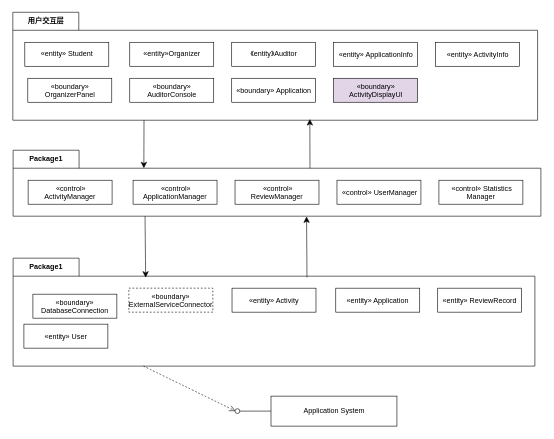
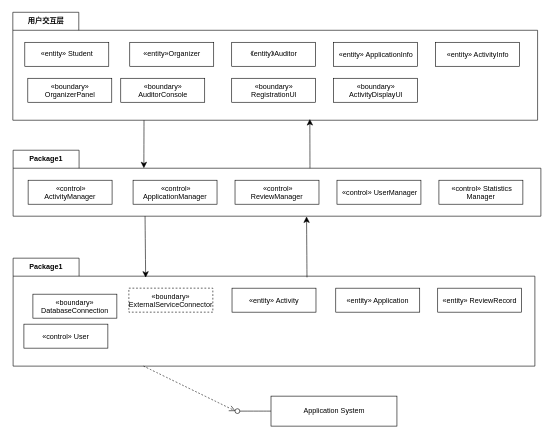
  <mxCell id="0" />
  <mxCell id="1" parent="0" />
  <mxCell id="2" value="用户交互层" style="shape=folder;fontStyle=1;tabWidth=110;tabHeight=30;tabPosition=left;html=1;boundedLbl=1;labelInHeader=1;container=1;collapsible=0;recursiveResize=0;whiteSpace=wrap;" vertex="1" parent="1"><mxGeometry x="20.5" y="20" width="875" height="180" as="geometry" /></mxCell>
  <mxCell id="3" value="«entity» Student" style="html=1;whiteSpace=wrap;" vertex="1" parent="2"><mxGeometry width="140" height="40" relative="1" as="geometry"><mxPoint x="20" y="50" as="offset" /></mxGeometry></mxCell>
  <mxCell id="4" value="«entity»Organizer" style="html=1;whiteSpace=wrap;" vertex="1" parent="2"><mxGeometry x="195" y="50.0" width="140" height="40" as="geometry" /></mxCell>
  <mxCell id="5" value="《entity》Auditor" style="html=1;whiteSpace=wrap;" vertex="1" parent="2"><mxGeometry x="365" y="50.0" width="140" height="40" as="geometry" /></mxCell>
  <mxCell id="6" value="&lt;p style=&quot;margin: 0px; font-style: normal; font-variant-caps: normal; font-stretch: normal; line-height: normal; font-size-adjust: none; font-kerning: auto; font-variant-alternates: normal; font-variant-ligatures: normal; font-variant-numeric: normal; font-variant-east-asian: normal; font-variant-position: normal; font-variant-emoji: normal; font-feature-settings: normal; font-optical-sizing: auto; font-variation-settings: normal;&quot;&gt;«entity» ApplicationInfo&lt;/p&gt;" style="html=1;whiteSpace=wrap;" vertex="1" parent="2"><mxGeometry x="535" y="50.0" width="140" height="40" as="geometry" /></mxCell>
  <mxCell id="7" value="&lt;p style=&quot;margin: 0px; font-style: normal; font-variant-caps: normal; font-stretch: normal; line-height: normal; font-size-adjust: none; font-kerning: auto; font-variant-alternates: normal; font-variant-ligatures: normal; font-variant-numeric: normal; font-variant-east-asian: normal; font-variant-position: normal; font-variant-emoji: normal; font-feature-settings: normal; font-optical-sizing: auto; font-variation-settings: normal;&quot;&gt;«entity» ActivityInfo&lt;/p&gt;" style="html=1;whiteSpace=wrap;" vertex="1" parent="2"><mxGeometry x="705" y="50.0" width="140" height="40" as="geometry" /></mxCell>
- <mxCell id="8" value="&lt;p style=&quot;margin: 0px; font-style: normal; font-variant-caps: normal; font-stretch: normal; line-height: normal; font-size-adjust: none; font-kerning: auto; font-variant-alternates: normal; font-variant-ligatures: normal; font-variant-numeric: normal; font-variant-east-asian: normal; font-variant-position: normal; font-variant-emoji: normal; font-feature-settings: normal; font-optical-sizing: auto; font-variation-settings: normal;&quot;&gt;«boundary» ActivityDisplayUl&lt;/p&gt;" style="html=1;whiteSpace=wrap;fillColor=#e1d5e7;" vertex="1" parent="2"><mxGeometry x="535" y="110.0" width="140" height="40" as="geometry" /></mxCell>
+ <mxCell id="8" value="&lt;p style=&quot;margin: 0px; font-style: normal; font-variant-caps: normal; font-stretch: normal; line-height: normal; font-size-adjust: none; font-kerning: auto; font-variant-alternates: normal; font-variant-ligatures: normal; font-variant-numeric: normal; font-variant-east-asian: normal; font-variant-position: normal; font-variant-emoji: normal; font-feature-settings: normal; font-optical-sizing: auto; font-variation-settings: normal;&quot;&gt;«boundary» ActivityDisplayUl&lt;/p&gt;" style="html=1;whiteSpace=wrap;" vertex="1" parent="2"><mxGeometry x="535" y="110.0" width="140" height="40" as="geometry" /></mxCell>
  <mxCell id="9" value="&lt;p style=&quot;margin: 0px; font-style: normal; font-variant-caps: normal; font-stretch: normal; line-height: normal; font-size-adjust: none; font-kerning: auto; font-variant-alternates: normal; font-variant-ligatures: normal; font-variant-numeric: normal; font-variant-east-asian: normal; font-variant-position: normal; font-variant-emoji: normal; font-feature-settings: normal; font-optical-sizing: auto; font-variation-settings: normal;&quot;&gt;«boundary» OrganizerPanel&lt;/p&gt;" style="html=1;whiteSpace=wrap;" vertex="1" parent="2"><mxGeometry x="25" y="110.0" width="140" height="40" as="geometry" /></mxCell>
- <mxCell id="10" value="&lt;p style=&quot;margin: 0px; font-style: normal; font-variant-caps: normal; font-stretch: normal; line-height: normal; font-size-adjust: none; font-kerning: auto; font-variant-alternates: normal; font-variant-ligatures: normal; font-variant-numeric: normal; font-variant-east-asian: normal; font-variant-position: normal; font-variant-emoji: normal; font-feature-settings: normal; font-optical-sizing: auto; font-variation-settings: normal;&quot;&gt;«boundary» AuditorConsole&lt;/p&gt;" style="html=1;whiteSpace=wrap;" vertex="1" parent="2"><mxGeometry x="195" y="110.0" width="140" height="40" as="geometry" /></mxCell>
- <mxCell id="11" value="&lt;p style=&quot;margin: 0px; font-style: normal; font-variant-caps: normal; font-stretch: normal; line-height: normal; font-size-adjust: none; font-kerning: auto; font-variant-alternates: normal; font-variant-ligatures: normal; font-variant-numeric: normal; font-variant-east-asian: normal; font-variant-position: normal; font-variant-emoji: normal; font-feature-settings: normal; font-optical-sizing: auto; font-variation-settings: normal;&quot;&gt;«boundary» Application&lt;/p&gt;" style="html=1;whiteSpace=wrap;" vertex="1" parent="2"><mxGeometry x="365" y="110.0" width="140" height="40" as="geometry" /></mxCell>
+ <mxCell id="10" value="&lt;p style=&quot;margin: 0px; font-style: normal; font-variant-caps: normal; font-stretch: normal; line-height: normal; font-size-adjust: none; font-kerning: auto; font-variant-alternates: normal; font-variant-ligatures: normal; font-variant-numeric: normal; font-variant-east-asian: normal; font-variant-position: normal; font-variant-emoji: normal; font-feature-settings: normal; font-optical-sizing: auto; font-variation-settings: normal;&quot;&gt;«boundary» AuditorConsole&lt;/p&gt;" style="html=1;whiteSpace=wrap;" vertex="1" parent="2"><mxGeometry x="180" y="110.0" width="140" height="40" as="geometry" /></mxCell>
+ <mxCell id="11" value="&lt;p style=&quot;margin: 0px; font-style: normal; font-variant-caps: normal; font-stretch: normal; line-height: normal; font-size-adjust: none; font-kerning: auto; font-variant-alternates: normal; font-variant-ligatures: normal; font-variant-numeric: normal; font-variant-east-asian: normal; font-variant-position: normal; font-variant-emoji: normal; font-feature-settings: normal; font-optical-sizing: auto; font-variation-settings: normal;&quot;&gt;«boundary» RegistrationUl&lt;/p&gt;" style="html=1;whiteSpace=wrap;" vertex="1" parent="2"><mxGeometry x="365" y="110.0" width="140" height="40" as="geometry" /></mxCell>
  <mxCell id="12" value="Package1" style="shape=folder;fontStyle=1;tabWidth=110;tabHeight=30;tabPosition=left;html=1;boundedLbl=1;labelInHeader=1;container=1;collapsible=0;recursiveResize=0;whiteSpace=wrap;" vertex="1" parent="1"><mxGeometry x="21" y="250" width="880" height="110" as="geometry" /></mxCell>
  <mxCell id="13" value="&lt;p style=&quot;margin: 0px; font-style: normal; font-variant-caps: normal; font-stretch: normal; line-height: normal; font-size-adjust: none; font-kerning: auto; font-variant-alternates: normal; font-variant-ligatures: normal; font-variant-numeric: normal; font-variant-east-asian: normal; font-variant-position: normal; font-variant-emoji: normal; font-feature-settings: normal; font-optical-sizing: auto; font-variation-settings: normal;&quot;&gt;&amp;nbsp;«control» ActivityManager&lt;br&gt;&lt;/p&gt;" style="html=1;whiteSpace=wrap;" vertex="1" parent="12"><mxGeometry x="25" y="50.0" width="140" height="40" as="geometry" /></mxCell>
  <mxCell id="14" value="&lt;p style=&quot;margin: 0px; font-style: normal; font-variant-caps: normal; font-stretch: normal; line-height: normal; font-size-adjust: none; font-kerning: auto; font-variant-alternates: normal; font-variant-ligatures: normal; font-variant-numeric: normal; font-variant-east-asian: normal; font-variant-position: normal; font-variant-emoji: normal; font-feature-settings: normal; font-optical-sizing: auto; font-variation-settings: normal;&quot;&gt;&amp;nbsp;«control» ApplicationManager&lt;br&gt;&lt;/p&gt;" style="html=1;whiteSpace=wrap;" vertex="1" parent="12"><mxGeometry x="200" y="50.0" width="140" height="40" as="geometry" /></mxCell>
  <mxCell id="15" value="&lt;p style=&quot;margin: 0px; font-style: normal; font-variant-caps: normal; font-stretch: normal; line-height: normal; font-size-adjust: none; font-kerning: auto; font-variant-alternates: normal; font-variant-ligatures: normal; font-variant-numeric: normal; font-variant-east-asian: normal; font-variant-position: normal; font-variant-emoji: normal; font-feature-settings: normal; font-optical-sizing: auto; font-variation-settings: normal;&quot;&gt;&amp;nbsp;«control» ReviewManager&lt;br&gt;&lt;/p&gt;" style="html=1;whiteSpace=wrap;" vertex="1" parent="12"><mxGeometry x="370" y="50.0" width="140" height="40" as="geometry" /></mxCell>
  <mxCell id="16" value="&lt;p style=&quot;margin: 0px; font-style: normal; font-variant-caps: normal; font-stretch: normal; line-height: normal; font-size-adjust: none; font-kerning: auto; font-variant-alternates: normal; font-variant-ligatures: normal; font-variant-numeric: normal; font-variant-east-asian: normal; font-variant-position: normal; font-variant-emoji: normal; font-feature-settings: normal; font-optical-sizing: auto; font-variation-settings: normal;&quot;&gt;&amp;nbsp;«control» UserManager&lt;br&gt;&lt;/p&gt;" style="html=1;whiteSpace=wrap;" vertex="1" parent="12"><mxGeometry x="540" y="50" width="140" height="40" as="geometry" /></mxCell>
  <mxCell id="17" value="&lt;p style=&quot;margin: 0px; font-style: normal; font-variant-caps: normal; font-stretch: normal; line-height: normal; font-size-adjust: none; font-kerning: auto; font-variant-alternates: normal; font-variant-ligatures: normal; font-variant-numeric: normal; font-variant-east-asian: normal; font-variant-position: normal; font-variant-emoji: normal; font-feature-settings: normal; font-optical-sizing: auto; font-variation-settings: normal;&quot;&gt;&amp;nbsp;«control» Statistics Manager&lt;br&gt;&lt;/p&gt;" style="html=1;whiteSpace=wrap;" vertex="1" parent="12"><mxGeometry x="710" y="50.0" width="140" height="40" as="geometry" /></mxCell>
  <mxCell id="18" value="Package1" style="shape=folder;fontStyle=1;tabWidth=110;tabHeight=30;tabPosition=left;html=1;boundedLbl=1;labelInHeader=1;container=1;collapsible=0;recursiveResize=0;whiteSpace=wrap;" vertex="1" parent="1"><mxGeometry x="21" y="430" width="870" height="180" as="geometry" /></mxCell>
  <mxCell id="19" value="&lt;p style=&quot;margin: 0px; font-style: normal; font-variant-caps: normal; font-stretch: normal; line-height: normal; font-size-adjust: none; font-kerning: auto; font-variant-alternates: normal; font-variant-ligatures: normal; font-variant-numeric: normal; font-variant-east-asian: normal; font-variant-position: normal; font-variant-emoji: normal; font-feature-settings: normal; font-optical-sizing: auto; font-variation-settings: normal;&quot;&gt;«boundary» DatabaseConnection&lt;br&gt;&lt;/p&gt;" style="html=1;whiteSpace=wrap;" vertex="1" parent="18"><mxGeometry x="33" y="60" width="140" height="40" as="geometry" /></mxCell>
  <mxCell id="20" value="&lt;p style=&quot;margin: 0px; font-style: normal; font-variant-caps: normal; font-stretch: normal; line-height: normal; font-size-adjust: none; font-kerning: auto; font-variant-alternates: normal; font-variant-ligatures: normal; font-variant-numeric: normal; font-variant-east-asian: normal; font-variant-position: normal; font-variant-emoji: normal; font-feature-settings: normal; font-optical-sizing: auto; font-variation-settings: normal;&quot;&gt;«boundary» ExternalServiceConnector&lt;br&gt;&lt;/p&gt;" style="html=1;whiteSpace=wrap;dashed=1;" vertex="1" parent="18"><mxGeometry x="193" y="50.0" width="140" height="40" as="geometry" /></mxCell>
  <mxCell id="21" value="&lt;p style=&quot;margin: 0px; font-style: normal; font-variant-caps: normal; font-stretch: normal; line-height: normal; font-size-adjust: none; font-kerning: auto; font-variant-alternates: normal; font-variant-ligatures: normal; font-variant-numeric: normal; font-variant-east-asian: normal; font-variant-position: normal; font-variant-emoji: normal; font-feature-settings: normal; font-optical-sizing: auto; font-variation-settings: normal;&quot;&gt;«entity» Activity&lt;br&gt;&lt;/p&gt;" style="html=1;whiteSpace=wrap;" vertex="1" parent="18"><mxGeometry x="365" y="50.0" width="140" height="40" as="geometry" /></mxCell>
  <mxCell id="22" value="&lt;p style=&quot;margin: 0px; font-style: normal; font-variant-caps: normal; font-stretch: normal; line-height: normal; font-size-adjust: none; font-kerning: auto; font-variant-alternates: normal; font-variant-ligatures: normal; font-variant-numeric: normal; font-variant-east-asian: normal; font-variant-position: normal; font-variant-emoji: normal; font-feature-settings: normal; font-optical-sizing: auto; font-variation-settings: normal;&quot;&gt;«entity» Application&lt;br&gt;&lt;/p&gt;" style="html=1;whiteSpace=wrap;" vertex="1" parent="18"><mxGeometry x="538" y="50.0" width="140" height="40" as="geometry" /></mxCell>
  <mxCell id="23" value="&lt;p style=&quot;margin: 0px; font-style: normal; font-variant-caps: normal; font-stretch: normal; line-height: normal; font-size-adjust: none; font-kerning: auto; font-variant-alternates: normal; font-variant-ligatures: normal; font-variant-numeric: normal; font-variant-east-asian: normal; font-variant-position: normal; font-variant-emoji: normal; font-feature-settings: normal; font-optical-sizing: auto; font-variation-settings: normal;&quot;&gt;«entity» ReviewRecord&lt;br&gt;&lt;/p&gt;" style="html=1;whiteSpace=wrap;" vertex="1" parent="18"><mxGeometry x="708" y="50.0" width="140" height="40" as="geometry" /></mxCell>
- <mxCell id="24" value="&lt;p style=&quot;margin: 0px; font-style: normal; font-variant-caps: normal; font-stretch: normal; line-height: normal; font-size-adjust: none; font-kerning: auto; font-variant-alternates: normal; font-variant-ligatures: normal; font-variant-numeric: normal; font-variant-east-asian: normal; font-variant-position: normal; font-variant-emoji: normal; font-feature-settings: normal; font-optical-sizing: auto; font-variation-settings: normal;&quot;&gt;«entity» User&lt;br&gt;&lt;/p&gt;" style="html=1;whiteSpace=wrap;" vertex="1" parent="18"><mxGeometry x="18" y="110.0" width="140" height="40" as="geometry" /></mxCell>
+ <mxCell id="24" value="&lt;p style=&quot;margin: 0px; font-style: normal; font-variant-caps: normal; font-stretch: normal; line-height: normal; font-size-adjust: none; font-kerning: auto; font-variant-alternates: normal; font-variant-ligatures: normal; font-variant-numeric: normal; font-variant-east-asian: normal; font-variant-position: normal; font-variant-emoji: normal; font-feature-settings: normal; font-optical-sizing: auto; font-variation-settings: normal;&quot;&gt;«control» User&lt;br&gt;&lt;/p&gt;" style="html=1;whiteSpace=wrap;" vertex="1" parent="18"><mxGeometry x="18" y="110.0" width="140" height="40" as="geometry" /></mxCell>
  <mxCell id="25" style="edgeStyle=none;curved=1;rounded=0;orthogonalLoop=1;jettySize=auto;html=1;exitX=0.25;exitY=1;exitDx=0;exitDy=0;exitPerimeter=0;fontSize=12;startSize=8;endSize=8;" edge="1" parent="1" source="2"><mxGeometry relative="1" as="geometry"><mxPoint x="239" y="280" as="targetPoint" /></mxGeometry></mxCell>
  <mxCell id="26" style="edgeStyle=none;curved=1;rounded=0;orthogonalLoop=1;jettySize=auto;html=1;exitX=0;exitY=0;exitDx=495;exitDy=30;exitPerimeter=0;entryX=0.566;entryY=0.989;entryDx=0;entryDy=0;entryPerimeter=0;fontSize=12;startSize=8;endSize=8;" edge="1" parent="1" source="12" target="2"><mxGeometry relative="1" as="geometry" /></mxCell>
  <mxCell id="27" style="edgeStyle=none;curved=1;rounded=0;orthogonalLoop=1;jettySize=auto;html=1;exitX=0.25;exitY=1;exitDx=0;exitDy=0;exitPerimeter=0;fontSize=12;startSize=8;endSize=8;entryX=0.254;entryY=0.18;entryDx=0;entryDy=0;entryPerimeter=0;" edge="1" parent="1" target="18"><mxGeometry relative="1" as="geometry"><mxPoint x="241" y="360" as="sourcePoint" /><mxPoint x="241" y="440" as="targetPoint" /></mxGeometry></mxCell>
  <mxCell id="28" style="edgeStyle=none;curved=1;rounded=0;orthogonalLoop=1;jettySize=auto;html=1;exitX=0;exitY=0;exitDx=495;exitDy=30;exitPerimeter=0;fontSize=12;startSize=8;endSize=8;entryX=0.556;entryY=1.004;entryDx=0;entryDy=0;entryPerimeter=0;" edge="1" parent="1" target="12"><mxGeometry relative="1" as="geometry"><mxPoint x="511" y="462" as="sourcePoint" /><mxPoint x="511" y="370" as="targetPoint" /></mxGeometry></mxCell>
  <mxCell id="29" value="" style="html=1;verticalAlign=bottom;labelBackgroundColor=none;endArrow=open;endFill=0;dashed=1;rounded=0;fontSize=12;startSize=8;endSize=8;curved=1;exitX=0.25;exitY=1;exitDx=0;exitDy=0;exitPerimeter=0;entryX=0.928;entryY=0.471;entryDx=0;entryDy=0;entryPerimeter=0;" edge="1" parent="1" source="18" target="32"><mxGeometry width="160" relative="1" as="geometry"><mxPoint x="441" y="710" as="sourcePoint" /><mxPoint x="391" y="700" as="targetPoint" /></mxGeometry></mxCell>
  <mxCell id="30" value="Application System" style="html=1;rounded=0;" vertex="1" parent="1"><mxGeometry x="451" y="660" width="210" height="50" as="geometry" /></mxCell>
  <mxCell id="31" value="" style="endArrow=none;html=1;rounded=0;align=center;verticalAlign=top;endFill=0;labelBackgroundColor=none;endSize=2;fontSize=12;curved=1;" edge="1" parent="1" source="30" target="32"><mxGeometry relative="1" as="geometry" /></mxCell>
  <mxCell id="32" value="" style="ellipse;html=1;fontSize=11;align=center;fillColor=none;points=[];aspect=fixed;resizable=0;verticalAlign=bottom;labelPosition=center;verticalLabelPosition=top;flipH=1;" vertex="1" parent="1"><mxGeometry x="391" y="681" width="8" height="8" as="geometry" /></mxCell>
